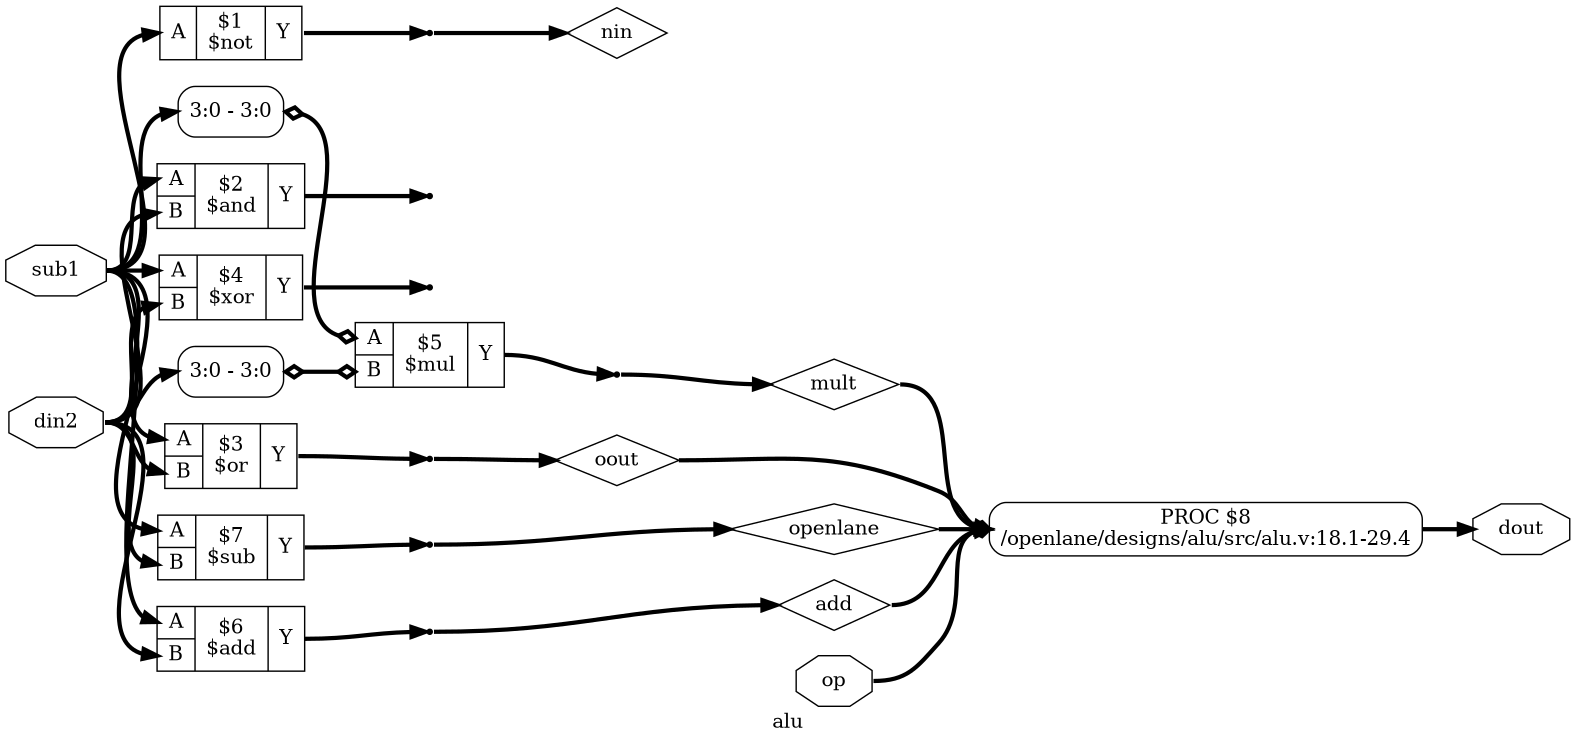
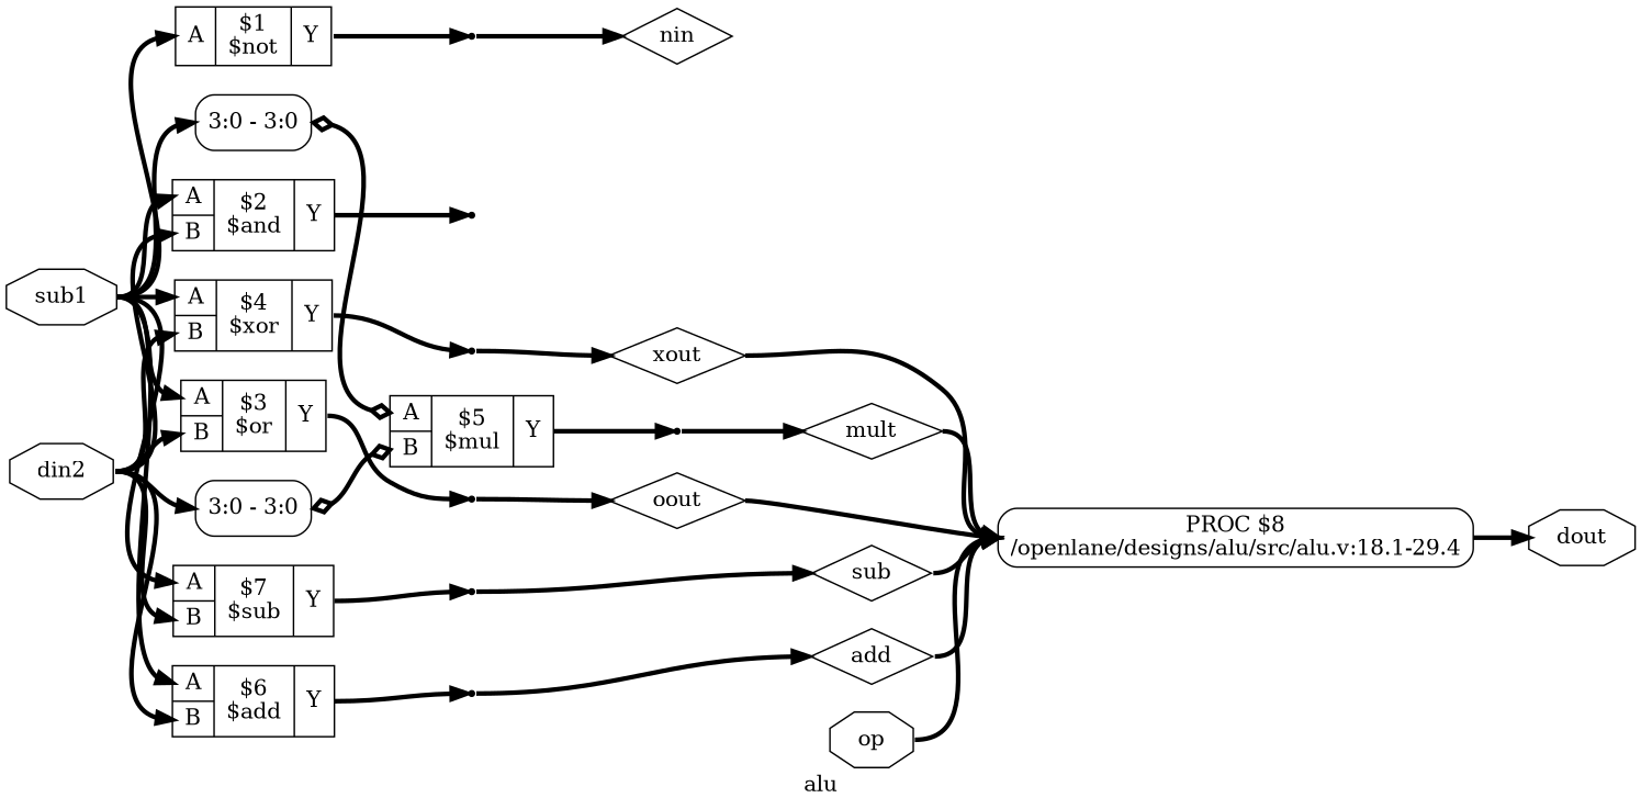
  digraph {
    label=alu
    rankdir=LR
    remincross=true
    node [shape=record]
    edge [color=black fontcolor=black headport=w style="setlinewidth(3)" tailport=e]
    n1 [color=black fontcolor=black label=mult shape=diamond]
    n2 [label="PROC $8\n/openlane/designs/alu/src/alu.v:18.1-29.4" shape=box style=rounded]
    n3 [color=black fontcolor=black label=dout shape=octagon]
-   n4 [color=black fontcolor=black label=openlane shape=diamond]
+   n4 [color=black fontcolor=black label=sub shape=diamond]
    n5 [color=black fontcolor=black label=add shape=diamond]
+   n6 [color=black fontcolor=black label=xout shape=diamond]
    n7 [color=black fontcolor=black label=oout shape=diamond]
    n8 [color=black fontcolor=black label=nin shape=diamond]
    n9 [color=black fontcolor=black label=op shape=octagon]
    n10 [color=black fontcolor=black label=din2 shape=octagon]
    n11 [label="{{<p21> A|<p22> B}|$7\n$sub|{<p23> Y}}"]
    n12 [label="{{<p21> A|<p22> B}|$6\n$add|{<p23> Y}}"]
    n13 [color=black fontcolor=black label="<s0> 3:0 - 3:0 " style=rounded]
    n14 [label="{{<p21> A|<p22> B}|$4\n$xor|{<p23> Y}}"]
    n15 [label="{{<p21> A|<p22> B}|$3\n$or|{<p23> Y}}"]
    n16 [label="{{<p21> A|<p22> B}|$2\n$and|{<p23> Y}}"]
    x9 [shape=point]
    x8 [shape=point]
    n19 [label="{{<p21> A|<p22> B}|$5\n$mul|{<p23> Y}}"]
    x6 [shape=point]
    x5 [shape=point]
    x4 [shape=point]
    n23 [color=black fontcolor=black label=sub1 shape=octagon]
    n24 [color=black fontcolor=black label="<s0> 3:0 - 3:0 " style=rounded]
    n25 [label="{{<p21> A}|$1\n$not|{<p23> Y}}"]
    x3 [shape=point]
    x7 [shape=point]
-   n1 -> n2 [arrowhead=odiamond]
+   n1 -> n2
    n2 -> n3
    n4 -> n2
-   n5 -> n2 [arrowhead=odiamond]
+   n5 -> n2
+   n6 -> n2
    n7 -> n2
    n9 -> n2
    n10 -> n11 [headport="p22:w"]
    n10 -> n12 [headport="p22:w"]
    n10 -> n13 [headport="s0:w"]
    n10 -> n14 [headport="p22:w"]
    n10 -> n15 [headport="p22:w"]
    n10 -> n16 [headport="p22:w"]
    n11 -> x9 [tailport="p23:e"]
    n12 -> x8 [tailport="p23:e"]
    n13 -> n19 [arrowhead=odiamond arrowtail=odiamond dir=both headport="p22:w"]
    n14 -> x6 [tailport="p23:e"]
    n15 -> x5 [tailport="p23:e"]
    n16 -> x4 [tailport="p23:e"]
    x9 -> n4
    x8 -> n5
    n19 -> x7 [tailport="p23:e"]
+   x6 -> n6
    x5 -> n7
    n23 -> n11 [headport="p21:w"]
    n23 -> n12 [headport="p21:w"]
    n23 -> n14 [headport="p21:w"]
    n23 -> n15 [headport="p21:w"]
    n23 -> n16 [headport="p21:w"]
    n23 -> n24 [headport="s0:w"]
    n23 -> n25 [headport="p21:w"]
    n24 -> n19 [arrowhead=odiamond arrowtail=odiamond dir=both headport="p21:w"]
    n25 -> x3 [tailport="p23:e"]
    x3 -> n8
    x7 -> n1
  }
